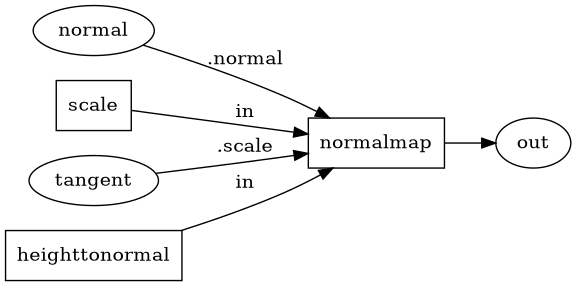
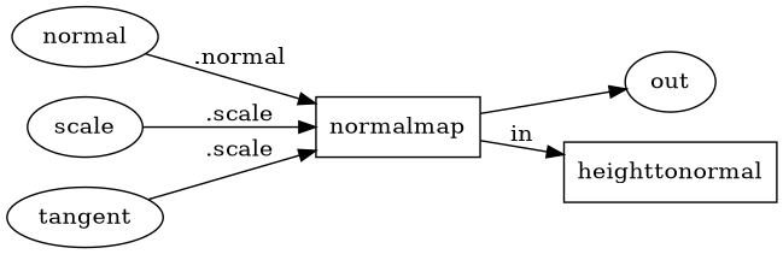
  digraph {
    rankdir=LR
    node [shape=ellipse]
    n1 [label=normalmap shape=box]
    n2 [label=out]
    n3 [label=normal]
-   n4 [label=scale shape=box]
+   n4 [label=scale]
    n5 [label=tangent]
    n6 [label=heighttonormal shape=box]
    n1 -> n2
    n3 -> n1 [label=".normal"]
-   n4 -> n1 [label=in]
+   n4 -> n1 [label=".scale"]
    n5 -> n1 [label=".scale"]
-   n6 -> n1 [label=in]
+   n1 -> n6 [label=in]
  }
